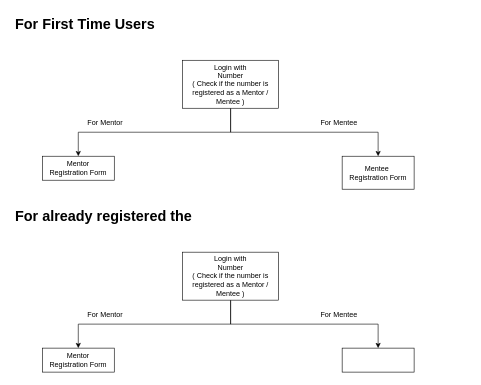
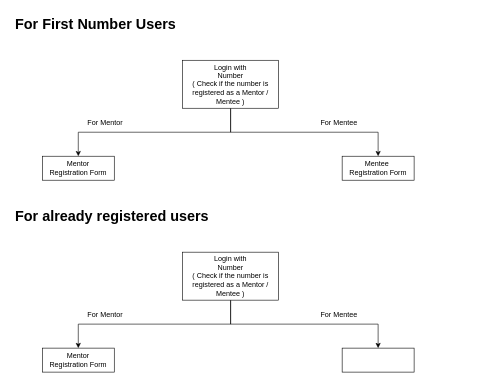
  <mxCell id="0" />
  <mxCell id="1" parent="0" />
  <mxCell id="2" style="edgeStyle=orthogonalEdgeStyle;rounded=0;orthogonalLoop=1;jettySize=auto;html=1;exitX=0.5;exitY=1;exitDx=0;exitDy=0;entryX=0.5;entryY=0;entryDx=0;entryDy=0;" edge="1" parent="1" source="4" target="5"><mxGeometry relative="1" as="geometry" /></mxCell>
  <mxCell id="3" style="edgeStyle=orthogonalEdgeStyle;rounded=0;orthogonalLoop=1;jettySize=auto;html=1;exitX=0.5;exitY=1;exitDx=0;exitDy=0;" edge="1" parent="1" source="4" target="6"><mxGeometry relative="1" as="geometry" /></mxCell>
  <mxCell id="4" value="Login with &lt;br&gt;Number&lt;br&gt;( Check if the number is registered as a Mentor / Mentee )" style="rounded=0;whiteSpace=wrap;html=1;" parent="1" vertex="1"><mxGeometry x="304" y="100" width="160" height="80" as="geometry" /></mxCell>
  <mxCell id="5" value="Mentor &lt;br&gt;Registration Form" style="rounded=0;whiteSpace=wrap;html=1;" vertex="1" parent="1"><mxGeometry x="70" y="260" width="120" height="40" as="geometry" /></mxCell>
- <mxCell id="6" value="&lt;span&gt;Mentee&amp;nbsp;&lt;/span&gt;&lt;br&gt;&lt;span&gt;Registration Form&lt;/span&gt;" style="rounded=0;whiteSpace=wrap;html=1;" vertex="1" parent="1"><mxGeometry x="570" y="260" width="120" height="55" as="geometry" /></mxCell>
+ <mxCell id="6" value="&lt;span&gt;Mentee&amp;nbsp;&lt;/span&gt;&lt;br&gt;&lt;span&gt;Registration Form&lt;/span&gt;" style="rounded=0;whiteSpace=wrap;html=1;" vertex="1" parent="1"><mxGeometry x="570" y="260" width="120" height="40" as="geometry" /></mxCell>
  <mxCell id="7" value="For Mentor" style="text;html=1;strokeColor=none;fillColor=none;align=center;verticalAlign=middle;whiteSpace=wrap;rounded=0;" vertex="1" parent="1"><mxGeometry x="130" y="190" width="90" height="30" as="geometry" /></mxCell>
  <mxCell id="8" value="For Mentee" style="text;html=1;strokeColor=none;fillColor=none;align=center;verticalAlign=middle;whiteSpace=wrap;rounded=0;" vertex="1" parent="1"><mxGeometry x="520" y="190" width="90" height="30" as="geometry" /></mxCell>
- <mxCell id="9" value="&lt;h1&gt;For First Time Users&lt;/h1&gt;" style="text;html=1;strokeColor=none;fillColor=none;spacing=5;spacingTop=-20;whiteSpace=wrap;overflow=hidden;rounded=0;labelBackgroundColor=none;" vertex="1" parent="1"><mxGeometry x="20" y="20" width="760" height="40" as="geometry" /></mxCell>
+ <mxCell id="9" value="&lt;h1&gt;For First Number Users&lt;/h1&gt;" style="text;html=1;strokeColor=none;fillColor=none;spacing=5;spacingTop=-20;whiteSpace=wrap;overflow=hidden;rounded=0;labelBackgroundColor=none;" vertex="1" parent="1"><mxGeometry x="20" y="20" width="760" height="40" as="geometry" /></mxCell>
  <mxCell id="10" style="edgeStyle=orthogonalEdgeStyle;rounded=0;orthogonalLoop=1;jettySize=auto;html=1;exitX=0.5;exitY=1;exitDx=0;exitDy=0;entryX=0.5;entryY=0;entryDx=0;entryDy=0;" edge="1" parent="1" source="12" target="13"><mxGeometry relative="1" as="geometry" /></mxCell>
  <mxCell id="11" style="edgeStyle=orthogonalEdgeStyle;rounded=0;orthogonalLoop=1;jettySize=auto;html=1;exitX=0.5;exitY=1;exitDx=0;exitDy=0;" edge="1" parent="1" source="12" target="14"><mxGeometry relative="1" as="geometry" /></mxCell>
  <mxCell id="12" value="Login with &lt;br&gt;Number&lt;br&gt;( Check if the number is registered as a Mentor / Mentee )" style="rounded=0;whiteSpace=wrap;html=1;" vertex="1" parent="1"><mxGeometry x="304" y="420" width="160" height="80" as="geometry" /></mxCell>
  <mxCell id="13" value="Mentor &lt;br&gt;Registration Form" style="rounded=0;whiteSpace=wrap;html=1;" vertex="1" parent="1"><mxGeometry x="70" y="580" width="120" height="40" as="geometry" /></mxCell>
  <mxCell id="14" value="" style="rounded=0;whiteSpace=wrap;html=1;" vertex="1" parent="1"><mxGeometry x="570" y="580" width="120" height="40" as="geometry" /></mxCell>
  <mxCell id="15" value="For Mentor" style="text;html=1;strokeColor=none;fillColor=none;align=center;verticalAlign=middle;whiteSpace=wrap;rounded=0;" vertex="1" parent="1"><mxGeometry x="130" y="510" width="90" height="30" as="geometry" /></mxCell>
  <mxCell id="16" value="For Mentee" style="text;html=1;strokeColor=none;fillColor=none;align=center;verticalAlign=middle;whiteSpace=wrap;rounded=0;" vertex="1" parent="1"><mxGeometry x="520" y="510" width="90" height="30" as="geometry" /></mxCell>
- <mxCell id="17" value="&lt;h1&gt;For already registered the&lt;/h1&gt;" style="text;html=1;strokeColor=none;fillColor=none;spacing=5;spacingTop=-20;whiteSpace=wrap;overflow=hidden;rounded=0;labelBackgroundColor=none;" vertex="1" parent="1"><mxGeometry x="20" y="340" width="760" height="40" as="geometry" /></mxCell>
+ <mxCell id="17" value="&lt;h1&gt;For already registered users&lt;/h1&gt;" style="text;html=1;strokeColor=none;fillColor=none;spacing=5;spacingTop=-20;whiteSpace=wrap;overflow=hidden;rounded=0;labelBackgroundColor=none;" vertex="1" parent="1"><mxGeometry x="20" y="340" width="760" height="40" as="geometry" /></mxCell>
